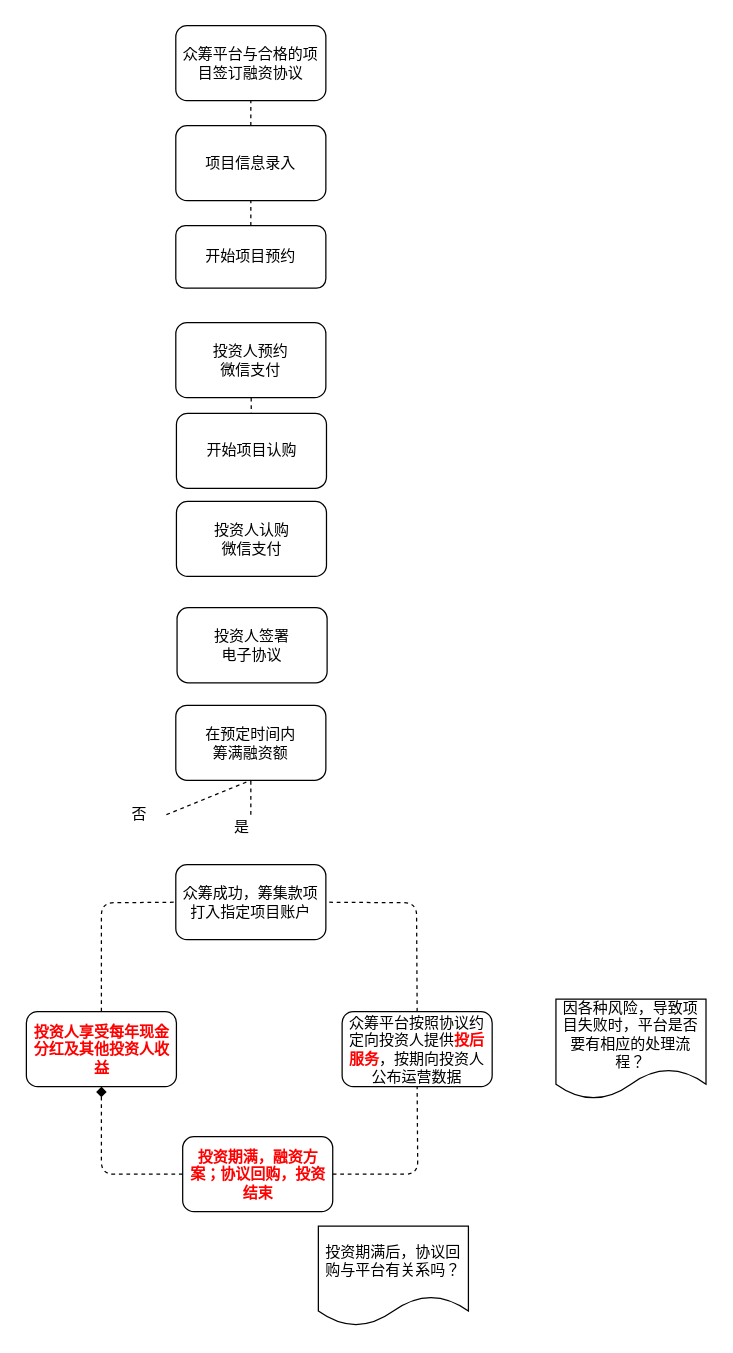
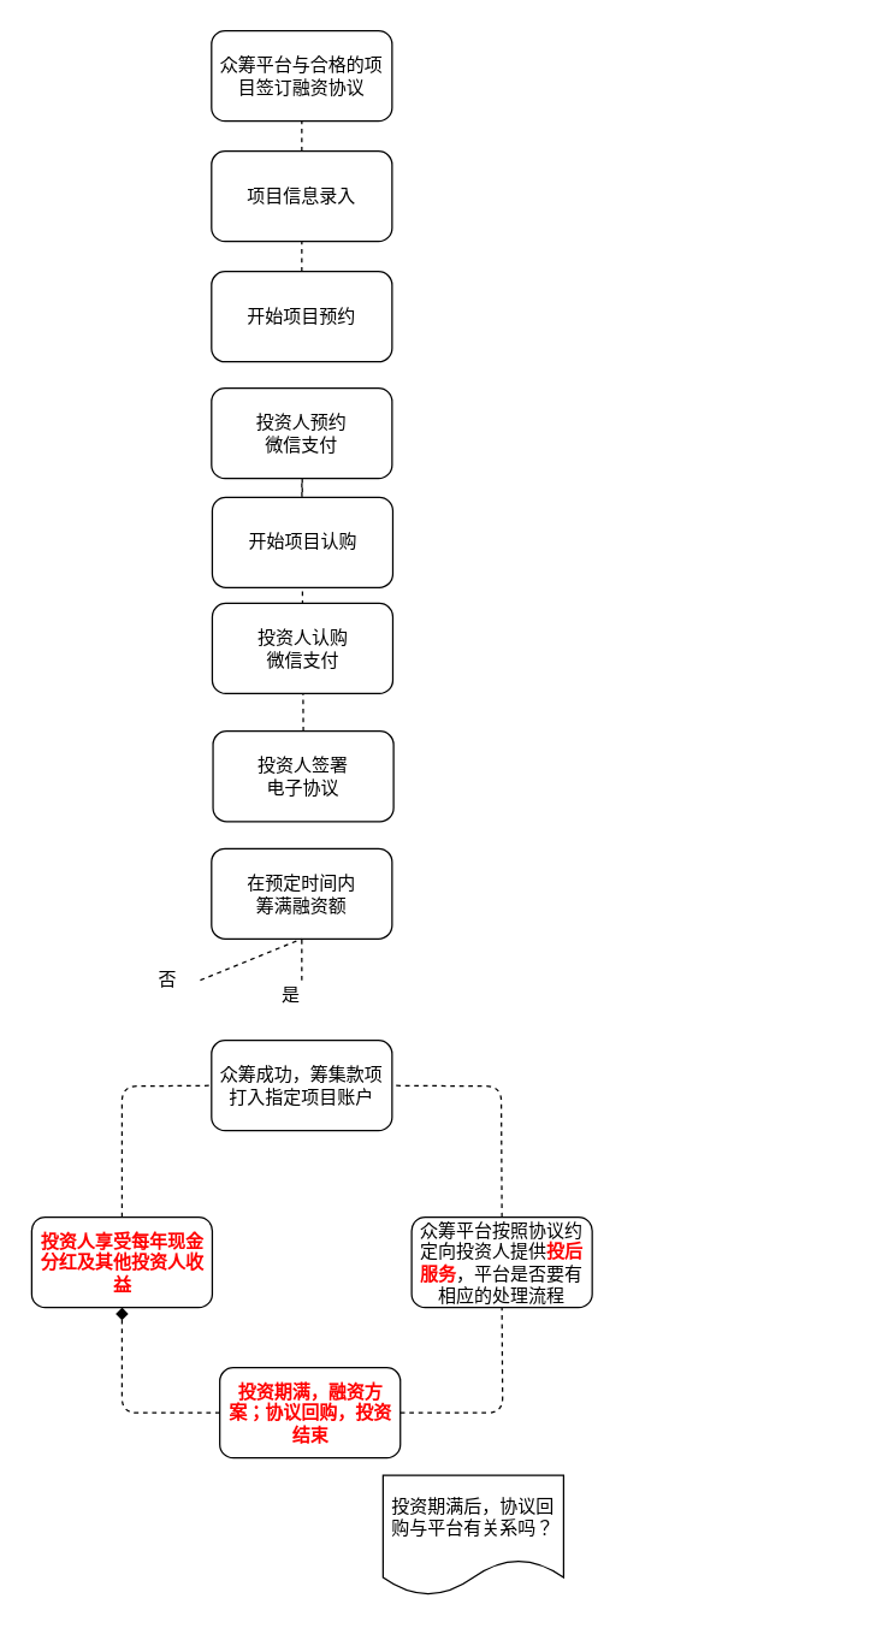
  <mxCell id="0" />
  <mxCell id="1" parent="0" />
  <mxCell id="2" value="众筹平台与合格的项目签订融资协议" style="rounded=1;whiteSpace=wrap;html=1;" parent="1" vertex="1"><mxGeometry x="140" y="20" width="120" height="60" as="geometry" /></mxCell>
  <mxCell id="3" value="" style="endArrow=none;dashed=1;html=1;exitX=0.5;exitY=0;exitDx=0;exitDy=0;entryX=0.5;entryY=1;entryDx=0;entryDy=0;" parent="1" source="21" target="2" edge="1"><mxGeometry width="50" height="50" relative="1" as="geometry"><mxPoint x="150" y="248" as="sourcePoint" /><mxPoint x="200" y="198" as="targetPoint" /></mxGeometry></mxCell>
- <mxCell id="4" value="开始项目预约" style="rounded=1;whiteSpace=wrap;html=1;" parent="1" vertex="1"><mxGeometry x="140" y="180" width="120" height="50" as="geometry" /></mxCell>
+ <mxCell id="4" value="开始项目预约" style="rounded=1;whiteSpace=wrap;html=1;" parent="1" vertex="1"><mxGeometry x="140" y="180" width="120" height="60" as="geometry" /></mxCell>
  <mxCell id="5" value="在预定时间内&lt;br&gt;筹满融资额" style="rounded=1;whiteSpace=wrap;html=1;" parent="1" vertex="1"><mxGeometry x="140" y="563.5" width="120" height="60" as="geometry" /></mxCell>
  <mxCell id="6" value="众筹成功，筹集款项打入指定项目账户&lt;br&gt;" style="rounded=1;whiteSpace=wrap;html=1;" parent="1" vertex="1"><mxGeometry x="140" y="691" width="120" height="60" as="geometry" /></mxCell>
  <mxCell id="7" value="&lt;font color=&quot;#ff0000&quot;&gt;&lt;b&gt;投资人享受每年现金分红及其他投资人收益&lt;/b&gt;&lt;/font&gt;" style="rounded=1;whiteSpace=wrap;html=1;" parent="1" vertex="1"><mxGeometry x="20.5" y="808.5" width="120" height="60" as="geometry" /></mxCell>
- <mxCell id="8" value="众筹平台按照协议约定向投资人提供&lt;b&gt;&lt;font color=&quot;#ff0000&quot;&gt;投后服务&lt;/font&gt;&lt;/b&gt;，按期向投资人公布运营数据" style="rounded=1;whiteSpace=wrap;html=1;" parent="1" vertex="1"><mxGeometry x="273" y="808.5" width="120" height="60" as="geometry" /></mxCell>
+ <mxCell id="8" value="众筹平台按照协议约定向投资人提供&lt;b&gt;&lt;font color=&quot;#ff0000&quot;&gt;投后服务&lt;/font&gt;&lt;/b&gt;，平台是否要有相应的处理流程" style="rounded=1;whiteSpace=wrap;html=1;" parent="1" vertex="1"><mxGeometry x="273" y="808.5" width="120" height="60" as="geometry" /></mxCell>
  <mxCell id="9" value="&lt;b&gt;&lt;font color=&quot;#ff0000&quot;&gt;投资期满，融资方案；协议回购，投资结束&lt;/font&gt;&lt;/b&gt;" style="rounded=1;whiteSpace=wrap;html=1;" parent="1" vertex="1"><mxGeometry x="145.5" y="908.5" width="120" height="60" as="geometry" /></mxCell>
  <mxCell id="10" value="" style="endArrow=none;dashed=1;html=1;exitX=0.5;exitY=0;exitDx=0;exitDy=0;" parent="1" source="23" target="25" edge="1"><mxGeometry width="50" height="50" relative="1" as="geometry"><mxPoint x="200.5" y="420.5" as="sourcePoint" /><mxPoint x="200.5" y="330.5" as="targetPoint" /></mxGeometry></mxCell>
  <mxCell id="11" value="" style="endArrow=none;dashed=1;html=1;entryX=0.5;entryY=1;entryDx=0;entryDy=0;exitX=1;exitY=0.5;exitDx=0;exitDy=0;" parent="1" source="17" target="5" edge="1"><mxGeometry width="50" height="50" relative="1" as="geometry"><mxPoint x="160" y="738.5" as="sourcePoint" /><mxPoint x="210" y="688.5" as="targetPoint" /></mxGeometry></mxCell>
  <mxCell id="12" value="" style="endArrow=none;dashed=1;html=1;entryX=0.5;entryY=1;entryDx=0;entryDy=0;" parent="1" source="16" target="5" edge="1"><mxGeometry width="50" height="50" relative="1" as="geometry"><mxPoint x="150" y="1278.5" as="sourcePoint" /><mxPoint x="230" y="628.5" as="targetPoint" /></mxGeometry></mxCell>
  <mxCell id="13" value="" style="endArrow=none;dashed=1;html=1;entryX=0;entryY=0.5;entryDx=0;entryDy=0;exitX=0.5;exitY=0;exitDx=0;exitDy=0;" parent="1" source="7" target="6" edge="1"><mxGeometry width="50" height="50" relative="1" as="geometry"><mxPoint x="170" y="928.5" as="sourcePoint" /><mxPoint x="220" y="878.5" as="targetPoint" /><Array as="points"><mxPoint x="80.5" y="721.5" /></Array></mxGeometry></mxCell>
  <mxCell id="14" value="" style="endArrow=none;dashed=1;html=1;entryX=1;entryY=0.5;entryDx=0;entryDy=0;exitX=0.5;exitY=0;exitDx=0;exitDy=0;" parent="1" source="8" target="6" edge="1"><mxGeometry width="50" height="50" relative="1" as="geometry"><mxPoint x="170" y="978.5" as="sourcePoint" /><mxPoint x="220" y="928.5" as="targetPoint" /><Array as="points"><mxPoint x="332.5" y="721.5" /></Array></mxGeometry></mxCell>
  <mxCell id="15" value="" style="endArrow=none;dashed=1;html=1;entryX=0.5;entryY=1;entryDx=0;entryDy=0;exitX=1;exitY=0.5;exitDx=0;exitDy=0;" parent="1" source="9" target="8" edge="1"><mxGeometry width="50" height="50" relative="1" as="geometry"><mxPoint x="200.5" y="1088.5" as="sourcePoint" /><mxPoint x="210.5" y="1028.5" as="targetPoint" /><Array as="points"><mxPoint x="333.5" y="938.5" /></Array></mxGeometry></mxCell>
  <mxCell id="16" value="是" style="text;html=1;resizable=0;points=[];autosize=1;align=left;verticalAlign=top;spacingTop=-4;" parent="1" vertex="1"><mxGeometry x="185" y="651" width="30" height="20" as="geometry" /></mxCell>
  <mxCell id="17" value="否" style="text;html=1;resizable=0;points=[];autosize=1;align=left;verticalAlign=top;spacingTop=-4;" parent="1" vertex="1"><mxGeometry x="102.5" y="641" width="30" height="20" as="geometry" /></mxCell>
  <mxCell id="18" value="" style="endArrow=diamond;dashed=1;html=1;entryX=0.5;entryY=1;entryDx=0;entryDy=0;exitX=0;exitY=0.5;exitDx=0;exitDy=0;" parent="1" source="9" target="7" edge="1"><mxGeometry width="50" height="50" relative="1" as="geometry"><mxPoint x="193" y="1088.5" as="sourcePoint" /><mxPoint x="163" y="882.5" as="targetPoint" /><Array as="points"><mxPoint x="80.5" y="938.5" /></Array></mxGeometry></mxCell>
  <mxCell id="19" value="投资期满后，协议回购与平台有关系吗？" style="shape=document;whiteSpace=wrap;html=1;boundedLbl=1;" parent="1" vertex="1"><mxGeometry x="254" y="980" width="120" height="80" as="geometry" /></mxCell>
  <mxCell id="20" value="投资人签署&lt;br&gt;电子协议&lt;br&gt;" style="rounded=1;whiteSpace=wrap;html=1;" parent="1" vertex="1"><mxGeometry x="141" y="485.5" width="120" height="60" as="geometry" /></mxCell>
  <mxCell id="21" value="项目信息录入" style="rounded=1;whiteSpace=wrap;html=1;" vertex="1" parent="1"><mxGeometry x="140" y="100" width="120" height="60" as="geometry" /></mxCell>
  <mxCell id="22" value="" style="endArrow=none;dashed=1;html=1;exitX=0.5;exitY=0;exitDx=0;exitDy=0;entryX=0.5;entryY=1;entryDx=0;entryDy=0;" edge="1" parent="1" source="4" target="21"><mxGeometry width="50" height="50" relative="1" as="geometry"><mxPoint x="201" y="228" as="sourcePoint" /><mxPoint x="200" y="80" as="targetPoint" /></mxGeometry></mxCell>
  <mxCell id="23" value="投资人预约&lt;br&gt;微信支付" style="rounded=1;whiteSpace=wrap;html=1;" parent="1" vertex="1"><mxGeometry x="140" y="257.5" width="120" height="60" as="geometry" /></mxCell>
+ <mxCell id="24" value="" style="endArrow=none;dashed=1;html=1;entryX=0.5;entryY=1;entryDx=0;entryDy=0;exitX=0.5;exitY=0;exitDx=0;exitDy=0;" edge="1" parent="1" source="20" target="23"><mxGeometry width="50" height="50" relative="1" as="geometry"><mxPoint x="201" y="486" as="sourcePoint" /><mxPoint x="200" y="240" as="targetPoint" /></mxGeometry></mxCell>
  <mxCell id="25" value="开始项目认购" style="rounded=1;whiteSpace=wrap;html=1;" vertex="1" parent="1"><mxGeometry x="140.5" y="330" width="120" height="60" as="geometry" /></mxCell>
  <mxCell id="26" value="投资人认购&lt;br&gt;微信支付" style="rounded=1;whiteSpace=wrap;html=1;" parent="1" vertex="1"><mxGeometry x="140.5" y="400.5" width="120" height="60" as="geometry" /></mxCell>
- <mxCell id="27" value="因各种风险，导致项目失败时，平台是否要有相应的处理流程？" style="shape=document;whiteSpace=wrap;html=1;boundedLbl=1;" vertex="1" parent="1"><mxGeometry x="444" y="798.5" width="120" height="80" as="geometry" /></mxCell>
